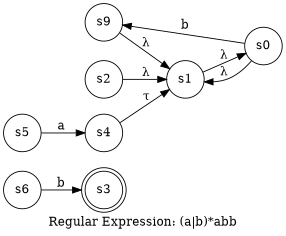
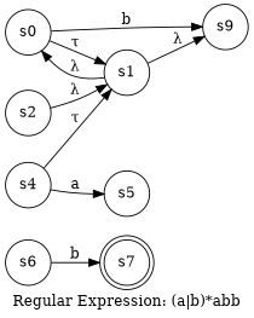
  digraph {
    label="Regular Expression: (a|b)*abb"
    rankdir=LR
    node [shape=circle]
-   s7 [shape=doublecircle label=s3]
+   s7 [shape=doublecircle]
    n2 [label=s9]
    s0
    s1
    s2
    s4
    s5
    s6
-   n2 -> s1 [label="λ"]
+   s1 -> n2 [label="λ"]
    s0 -> n2 [label=b]
-   s0 -> s1 [label="λ"]
+   s0 -> s1 [label="τ"]
    s1 -> s0 [label="λ"]
    s2 -> s1 [label="λ"]
    s4 -> s1 [label="τ"]
-   s5 -> s4 [label=a]
+   s4 -> s5 [label=a]
    s6 -> s7 [label=b]
  }
